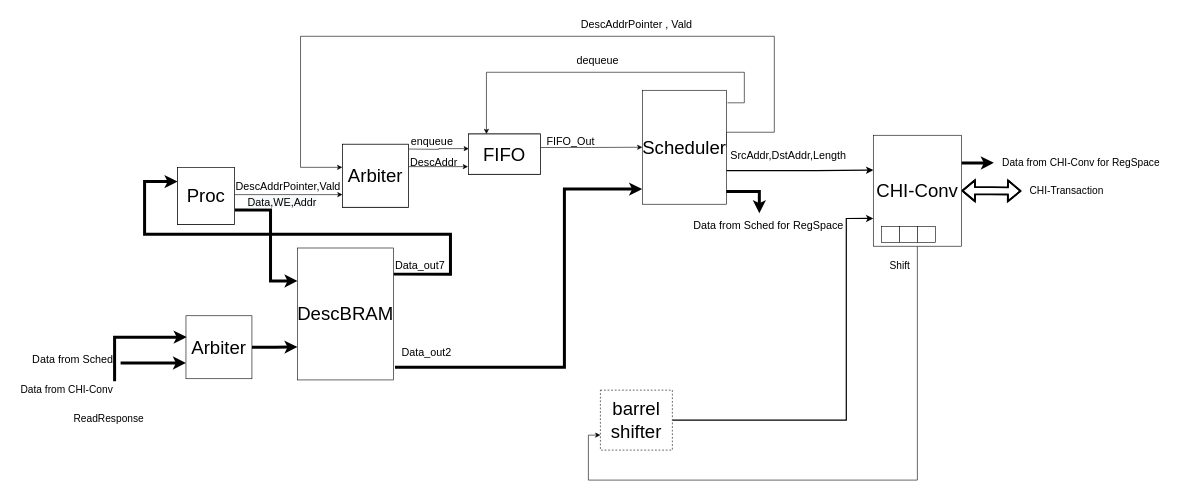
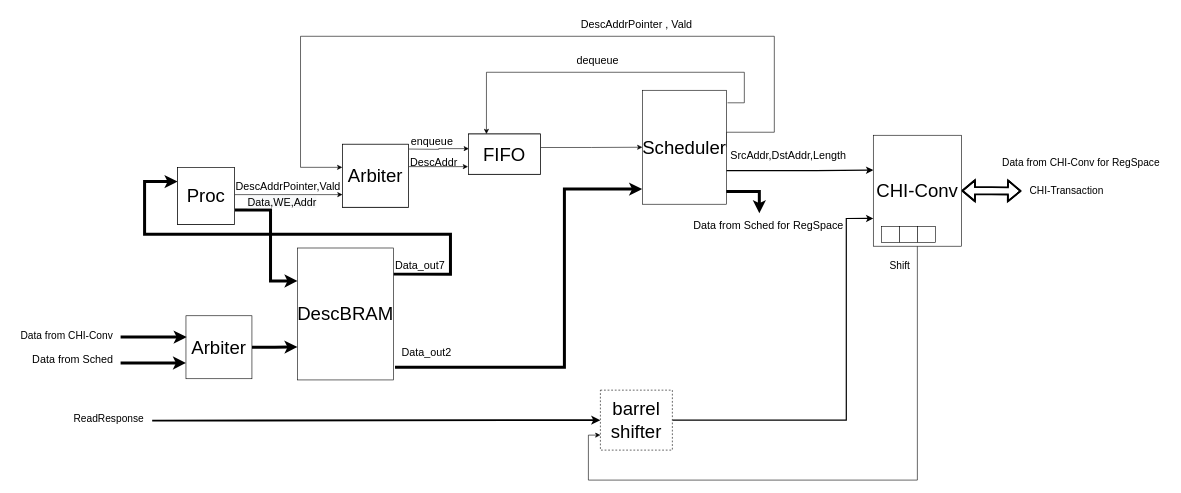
  <mxCell id="0" />
  <mxCell id="1" parent="0" />
  <mxCell id="2" style="edgeStyle=orthogonalEdgeStyle;rounded=0;orthogonalLoop=1;jettySize=auto;html=1;exitX=1;exitY=0.335;exitDx=0;exitDy=0;exitPerimeter=0;fontSize=18;" parent="1" source="3" target="7" edge="1"><mxGeometry relative="1" as="geometry"><Array as="points" /><mxPoint x="1040" y="240" as="targetPoint" /></mxGeometry></mxCell>
  <mxCell id="3" value="FIFO" style="rounded=0;whiteSpace=wrap;html=1;fontSize=18;" parent="1" vertex="1"><mxGeometry x="780" y="223" width="120" height="67" as="geometry" /></mxCell>
  <mxCell id="4" style="edgeStyle=orthogonalEdgeStyle;rounded=0;orthogonalLoop=1;jettySize=auto;html=1;exitX=1;exitY=0.5;exitDx=0;exitDy=0;entryX=-0.003;entryY=0.367;entryDx=0;entryDy=0;entryPerimeter=0;fontSize=18;" parent="1" source="7" target="11" edge="1"><mxGeometry relative="1" as="geometry"><Array as="points"><mxPoint x="1210" y="220" /><mxPoint x="1290" y="220" /><mxPoint x="1290" y="60" /><mxPoint x="500" y="60" /><mxPoint x="500" y="279" /><mxPoint x="570" y="279" /></Array></mxGeometry></mxCell>
  <mxCell id="5" style="edgeStyle=orthogonalEdgeStyle;rounded=0;orthogonalLoop=1;jettySize=auto;html=1;exitX=1.014;exitY=0.11;exitDx=0;exitDy=0;entryX=0.25;entryY=0;entryDx=0;entryDy=0;exitPerimeter=0;fontSize=18;" parent="1" source="7" target="3" edge="1"><mxGeometry relative="1" as="geometry"><mxPoint x="1070" y="261" as="sourcePoint" /><mxPoint x="900" y="261" as="targetPoint" /><Array as="points"><mxPoint x="1240" y="171" /><mxPoint x="1240" y="120" /><mxPoint x="810" y="120" /></Array></mxGeometry></mxCell>
  <mxCell id="6" style="edgeStyle=orthogonalEdgeStyle;rounded=0;orthogonalLoop=1;jettySize=auto;html=1;exitX=1;exitY=0.75;exitDx=0;exitDy=0;fontSize=18;entryX=0;entryY=0.314;entryDx=0;entryDy=0;entryPerimeter=0;strokeWidth=2;" parent="1" target="41" edge="1"><mxGeometry relative="1" as="geometry"><mxPoint x="1350" y="284.176" as="targetPoint" /><mxPoint x="1210" y="284" as="sourcePoint" /><Array as="points"><mxPoint x="1360" y="284" /><mxPoint x="1455" y="283" /></Array></mxGeometry></mxCell>
  <mxCell id="7" value="Scheduler" style="rounded=0;whiteSpace=wrap;html=1;fontSize=31;" parent="1" vertex="1"><mxGeometry x="1070" y="150" width="140" height="190" as="geometry" /></mxCell>
  <mxCell id="8" style="edgeStyle=orthogonalEdgeStyle;rounded=0;orthogonalLoop=1;jettySize=auto;html=1;exitX=1;exitY=0.5;exitDx=0;exitDy=0;entryX=0.006;entryY=0.363;entryDx=0;entryDy=0;entryPerimeter=0;fontSize=18;" parent="1" target="3" edge="1"><mxGeometry relative="1" as="geometry"><mxPoint x="680" y="248" as="sourcePoint" /></mxGeometry></mxCell>
  <mxCell id="9" style="edgeStyle=orthogonalEdgeStyle;rounded=0;orthogonalLoop=1;jettySize=auto;html=1;exitX=0.998;exitY=0.378;exitDx=0;exitDy=0;entryX=-0.006;entryY=0.811;entryDx=0;entryDy=0;entryPerimeter=0;exitPerimeter=0;fontSize=18;" parent="1" source="11" target="3" edge="1"><mxGeometry relative="1" as="geometry"><mxPoint x="680" y="276" as="sourcePoint" /><mxPoint x="780" y="263.5" as="targetPoint" /><Array as="points"><mxPoint x="680" y="277" /><mxPoint x="779" y="277" /></Array></mxGeometry></mxCell>
  <mxCell id="10" style="edgeStyle=orthogonalEdgeStyle;rounded=0;orthogonalLoop=1;jettySize=auto;html=1;entryX=0;entryY=0.75;entryDx=0;entryDy=0;strokeWidth=5;fontSize=18;" parent="1" source="23" target="30" edge="1"><mxGeometry relative="1" as="geometry"><mxPoint x="1211" y="300" as="sourcePoint" /><Array as="points"><mxPoint x="180" y="605" /></Array></mxGeometry></mxCell>
  <mxCell id="11" value="Arbiter" style="rounded=0;whiteSpace=wrap;html=1;fontSize=18;" parent="1" vertex="1"><mxGeometry x="570" y="240" width="110" height="105" as="geometry" /></mxCell>
  <mxCell id="12" value="DescAddr" style="text;html=1;align=center;verticalAlign=middle;resizable=0;points=[];autosize=1;strokeColor=none;fillColor=none;fontSize=18;" parent="1" vertex="1"><mxGeometry x="672" y="250" width="100" height="40" as="geometry" /></mxCell>
  <mxCell id="13" value="enqueue" style="text;html=1;align=center;verticalAlign=middle;resizable=0;points=[];autosize=1;strokeColor=none;fillColor=none;fontSize=18;" parent="1" vertex="1"><mxGeometry x="674" y="215" width="90" height="40" as="geometry" /></mxCell>
  <mxCell id="14" style="edgeStyle=orthogonalEdgeStyle;rounded=0;orthogonalLoop=1;jettySize=auto;html=1;exitX=1;exitY=0.5;exitDx=0;exitDy=0;startArrow=none;fontSize=18;" parent="1" source="16" edge="1"><mxGeometry relative="1" as="geometry"><mxPoint x="570" y="324" as="targetPoint" /><Array as="points"><mxPoint x="390" y="324" /></Array><mxPoint x="427" y="309" as="sourcePoint" /></mxGeometry></mxCell>
  <mxCell id="15" style="edgeStyle=orthogonalEdgeStyle;rounded=0;orthogonalLoop=1;jettySize=auto;html=1;strokeWidth=5;exitX=1;exitY=0.75;exitDx=0;exitDy=0;fontSize=18;entryX=0;entryY=0.25;entryDx=0;entryDy=0;" parent="1" source="16" target="22" edge="1"><mxGeometry relative="1" as="geometry"><mxPoint x="420" y="360" as="sourcePoint" /><mxPoint x="690" y="456.25" as="targetPoint" /><Array as="points"><mxPoint x="450" y="350" /><mxPoint x="450" y="468" /></Array></mxGeometry></mxCell>
  <mxCell id="16" value="Proc" style="whiteSpace=wrap;html=1;aspect=fixed;fontSize=18;" parent="1" vertex="1"><mxGeometry x="295" y="278.5" width="95" height="95" as="geometry" /></mxCell>
  <mxCell id="17" value="DescAddrPointer , Vald" style="text;html=1;align=center;verticalAlign=middle;resizable=0;points=[];autosize=1;strokeColor=none;fillColor=none;fontSize=18;" parent="1" vertex="1"><mxGeometry x="955" y="20" width="210" height="40" as="geometry" /></mxCell>
- <mxCell id="18" value="FIFO_Out" style="text;html=1;align=center;verticalAlign=middle;resizable=0;points=[];autosize=1;strokeColor=none;fillColor=none;fontSize=18;" parent="1" vertex="1"><mxGeometry x="900" y="215" width="100" height="40" as="geometry" /></mxCell>
  <mxCell id="19" value="dequeue" style="text;html=1;align=center;verticalAlign=middle;resizable=0;points=[];autosize=1;strokeColor=none;fillColor=none;fontSize=18;" parent="1" vertex="1"><mxGeometry x="950" width="90" height="40" as="geometry" y="80" /></mxCell>
  <mxCell id="20" style="edgeStyle=orthogonalEdgeStyle;rounded=0;orthogonalLoop=1;jettySize=auto;html=1;exitX=1.016;exitY=0.903;exitDx=0;exitDy=0;strokeWidth=5;fontSize=18;entryX=-0.003;entryY=0.867;entryDx=0;entryDy=0;entryPerimeter=0;exitPerimeter=0;" parent="1" source="22" target="7" edge="1"><mxGeometry relative="1" as="geometry"><Array as="points"><mxPoint x="940" y="612" /><mxPoint x="940" y="315" /></Array></mxGeometry></mxCell>
  <mxCell id="21" style="edgeStyle=orthogonalEdgeStyle;rounded=0;orthogonalLoop=1;jettySize=auto;html=1;entryX=0;entryY=0.25;entryDx=0;entryDy=0;strokeWidth=5;fontSize=18;exitX=1;exitY=0.198;exitDx=0;exitDy=0;exitPerimeter=0;" parent="1" source="22" target="16" edge="1"><mxGeometry relative="1" as="geometry"><Array as="points"><mxPoint x="750" y="457" /><mxPoint x="750" y="390" /><mxPoint x="240" y="390" /><mxPoint x="240" y="302" /></Array></mxGeometry></mxCell>
  <mxCell id="22" value="&lt;font style=&quot;font-size: 31px;&quot;&gt;DescBRAM&lt;/font&gt;" style="rounded=0;whiteSpace=wrap;html=1;fontSize=31;" parent="1" vertex="1"><mxGeometry x="495" y="413" width="160" height="220" as="geometry" /></mxCell>
  <mxCell id="23" value="Data from Sched" style="text;html=1;align=center;verticalAlign=middle;resizable=0;points=[];autosize=1;strokeColor=none;fillColor=none;fontSize=18;" parent="1" vertex="1"><mxGeometry x="40" y="580" width="160" height="40" as="geometry" /></mxCell>
  <mxCell id="24" value="Data_out7" style="text;html=1;align=center;verticalAlign=middle;resizable=0;points=[];autosize=1;strokeColor=none;fillColor=none;fontSize=18;" parent="1" vertex="1"><mxGeometry x="644" y="423" width="110" height="40" as="geometry" /></mxCell>
  <mxCell id="25" value="Data_out2" style="text;html=1;align=center;verticalAlign=middle;resizable=0;points=[];autosize=1;strokeColor=none;fillColor=none;fontSize=18;" parent="1" vertex="1"><mxGeometry x="655" y="568" width="110" height="40" as="geometry" /></mxCell>
  <mxCell id="26" value="&lt;span style=&quot;color: rgb(0, 0, 0); font-family: Helvetica; font-size: 18px; font-style: normal; font-variant-ligatures: normal; font-variant-caps: normal; font-weight: 400; letter-spacing: normal; orphans: 2; text-align: center; text-indent: 0px; text-transform: none; widows: 2; word-spacing: 0px; -webkit-text-stroke-width: 0px; background-color: rgb(248, 249, 250); text-decoration-thickness: initial; text-decoration-style: initial; text-decoration-color: initial; float: none; display: inline !important;&quot;&gt;Data,WE,Addr&lt;/span&gt;" style="text;whiteSpace=wrap;html=1;fontSize=18;" parent="1" vertex="1"><mxGeometry x="410" y="320" width="110" height="40" as="geometry" /></mxCell>
  <mxCell id="27" value="SrcAddr,DstAddr,Length" style="text;html=1;align=center;verticalAlign=middle;resizable=0;points=[];autosize=1;strokeColor=none;fillColor=none;fontSize=18;" parent="1" vertex="1"><mxGeometry x="1203" y="239" width="220" height="40" as="geometry" /></mxCell>
  <mxCell id="28" value="DescAddrPointer,Vald" style="text;html=1;align=center;verticalAlign=middle;resizable=0;points=[];autosize=1;strokeColor=none;fillColor=none;fontSize=18;" parent="1" vertex="1"><mxGeometry x="379" y="290" width="200" height="40" as="geometry" /></mxCell>
  <mxCell id="29" style="edgeStyle=orthogonalEdgeStyle;rounded=0;orthogonalLoop=1;jettySize=auto;html=1;exitX=1;exitY=0.5;exitDx=0;exitDy=0;entryX=0;entryY=0.75;entryDx=0;entryDy=0;fontSize=18;strokeWidth=5;" parent="1" source="30" target="22" edge="1"><mxGeometry relative="1" as="geometry" /></mxCell>
  <mxCell id="30" value="Arbiter" style="rounded=0;whiteSpace=wrap;html=1;fontSize=31;" parent="1" vertex="1"><mxGeometry x="309" y="526" width="110" height="105" as="geometry" /></mxCell>
  <mxCell id="31" value="Proc" style="whiteSpace=wrap;html=1;aspect=fixed;fontSize=18;" parent="1" vertex="1"><mxGeometry x="295" y="278.5" width="95" height="95" as="geometry" /></mxCell>
  <mxCell id="32" value="Arbiter" style="rounded=0;whiteSpace=wrap;html=1;fontSize=18;" parent="1" vertex="1"><mxGeometry x="570" y="240" width="110" height="105" as="geometry" /></mxCell>
  <mxCell id="33" value="FIFO" style="rounded=0;whiteSpace=wrap;html=1;fontSize=18;" parent="1" vertex="1"><mxGeometry x="780" y="223" width="120" height="67" as="geometry" /></mxCell>
  <mxCell id="34" value="Proc" style="whiteSpace=wrap;html=1;aspect=fixed;fontSize=31;" parent="1" vertex="1"><mxGeometry x="295" y="278.5" width="95" height="95" as="geometry" /></mxCell>
  <mxCell id="35" value="Arbiter" style="rounded=0;whiteSpace=wrap;html=1;fontSize=31;" parent="1" vertex="1"><mxGeometry x="570" y="240" width="110" height="105" as="geometry" /></mxCell>
  <mxCell id="36" value="FIFO" style="rounded=0;whiteSpace=wrap;html=1;fontSize=31;" parent="1" vertex="1"><mxGeometry x="780" y="223" width="120" height="67" as="geometry" /></mxCell>
  <mxCell id="37" style="edgeStyle=orthogonalEdgeStyle;rounded=0;orthogonalLoop=1;jettySize=auto;html=1;fontSize=31;strokeWidth=5;entryX=0.011;entryY=0.339;entryDx=0;entryDy=0;entryPerimeter=0;" parent="1" source="48" target="30" edge="1"><mxGeometry relative="1" as="geometry"><mxPoint x="860" y="830" as="targetPoint" /><Array as="points"><mxPoint x="190" y="562" /><mxPoint x="190" y="562" /></Array></mxGeometry></mxCell>
- <mxCell id="38" style="edgeStyle=orthogonalEdgeStyle;rounded=0;orthogonalLoop=1;jettySize=auto;html=1;exitX=1;exitY=0.25;exitDx=0;exitDy=0;fontSize=17;strokeWidth=5;" parent="1" source="41" target="50" edge="1"><mxGeometry relative="1" as="geometry" /></mxCell>
  <mxCell id="39" style="edgeStyle=orthogonalEdgeStyle;rounded=0;orthogonalLoop=1;jettySize=auto;html=1;exitX=1;exitY=0.5;exitDx=0;exitDy=0;fontSize=13;strokeWidth=3;shape=flexArrow;startArrow=block;" parent="1" source="41" target="52" edge="1"><mxGeometry relative="1" as="geometry"><mxPoint x="1662" y="316" as="targetPoint" /><mxPoint x="1602" y="318.5" as="sourcePoint" /><Array as="points" /></mxGeometry></mxCell>
  <mxCell id="40" style="edgeStyle=orthogonalEdgeStyle;rounded=0;orthogonalLoop=1;jettySize=auto;html=1;exitX=0.5;exitY=1;exitDx=0;exitDy=0;fontSize=17;strokeWidth=1;entryX=0;entryY=0.75;entryDx=0;entryDy=0;" parent="1" source="41" target="44" edge="1"><mxGeometry relative="1" as="geometry"><mxPoint x="1430" y="470" as="targetPoint" /><Array as="points"><mxPoint x="1529" y="800" /><mxPoint x="980" y="800" /><mxPoint x="980" y="725" /></Array></mxGeometry></mxCell>
  <mxCell id="41" value="CHI-Conv" style="rounded=0;whiteSpace=wrap;html=1;fontSize=31;" parent="1" vertex="1"><mxGeometry x="1455" y="225" width="147" height="185" as="geometry" /></mxCell>
  <mxCell id="42" style="edgeStyle=orthogonalEdgeStyle;rounded=0;orthogonalLoop=1;jettySize=auto;html=1;exitX=1;exitY=0.5;exitDx=0;exitDy=0;entryX=0;entryY=0.75;entryDx=0;entryDy=0;fontSize=17;strokeWidth=2;" parent="1" source="44" target="41" edge="1"><mxGeometry relative="1" as="geometry"><Array as="points"><mxPoint x="1410" y="700" /><mxPoint x="1410" y="364" /></Array></mxGeometry></mxCell>
+ <mxCell id="43" style="edgeStyle=orthogonalEdgeStyle;rounded=0;orthogonalLoop=1;jettySize=auto;html=1;exitX=1.019;exitY=0.592;exitDx=0;exitDy=0;fontSize=17;strokeWidth=3;entryX=0;entryY=0.5;entryDx=0;entryDy=0;exitPerimeter=0;" parent="1" source="54" target="44" edge="1"><mxGeometry relative="1" as="geometry"><mxPoint x="520" y="710" as="sourcePoint" /><Array as="points"><mxPoint x="253" y="700" /></Array></mxGeometry></mxCell>
  <mxCell id="44" value="barrel shifter" style="rounded=0;whiteSpace=wrap;html=1;fontSize=31;dashed=1;" parent="1" vertex="1"><mxGeometry x="1000" y="650" width="120" height="100" as="geometry" /></mxCell>
  <mxCell id="45" value="" style="rounded=0;whiteSpace=wrap;html=1;fontSize=31;" parent="1" vertex="1"><mxGeometry x="1468.5" y="377" width="30" height="27" as="geometry" /></mxCell>
  <mxCell id="46" value="" style="rounded=0;whiteSpace=wrap;html=1;fontSize=31;" parent="1" vertex="1"><mxGeometry x="1498.5" y="377" width="30" height="27" as="geometry" /></mxCell>
  <mxCell id="47" value="" style="rounded=0;whiteSpace=wrap;html=1;fontSize=31;" parent="1" vertex="1"><mxGeometry x="1528.5" y="377" width="30" height="27" as="geometry" /></mxCell>
- <mxCell id="48" value="&lt;font style=&quot;font-size: 17px;&quot;&gt;Data from CHI-Conv&lt;/font&gt;" style="text;html=1;align=center;verticalAlign=middle;resizable=0;points=[];autosize=1;strokeColor=none;fillColor=none;fontSize=16;" parent="1" vertex="1"><mxGeometry x="20" y="635" width="180" height="30" as="geometry" /></mxCell>
+ <mxCell id="48" value="&lt;font style=&quot;font-size: 17px;&quot;&gt;Data from CHI-Conv&lt;/font&gt;" style="text;html=1;align=center;verticalAlign=middle;resizable=0;points=[];autosize=1;strokeColor=none;fillColor=none;fontSize=16;" parent="1" vertex="1"><mxGeometry x="20" y="545" width="180" height="30" as="geometry" /></mxCell>
  <mxCell id="49" style="edgeStyle=orthogonalEdgeStyle;rounded=0;orthogonalLoop=1;jettySize=auto;html=1;fontSize=31;strokeWidth=5;" parent="1" source="7" target="51" edge="1"><mxGeometry relative="1" as="geometry"><mxPoint x="1220" y="318.745" as="sourcePoint" /><mxPoint x="1280" y="319" as="targetPoint" /><Array as="points"><mxPoint x="1265" y="319" /></Array></mxGeometry></mxCell>
  <mxCell id="50" value="&lt;font style=&quot;font-size: 17px;&quot;&gt;Data from CHI-Conv for RegSpace&lt;/font&gt;" style="text;html=1;align=center;verticalAlign=middle;resizable=0;points=[];autosize=1;strokeColor=none;fillColor=none;fontSize=16;" parent="1" vertex="1"><mxGeometry x="1656" y="256" width="290" height="30" as="geometry" /></mxCell>
  <mxCell id="51" value="Data from Sched for RegSpace" style="text;html=1;align=center;verticalAlign=middle;resizable=0;points=[];autosize=1;strokeColor=none;fillColor=none;fontSize=18;" parent="1" vertex="1"><mxGeometry x="1145" y="355" width="270" height="40" as="geometry" /></mxCell>
  <mxCell id="52" value="CHI-Transaction" style="text;html=1;align=center;verticalAlign=middle;resizable=0;points=[];autosize=1;strokeColor=none;fillColor=none;fontSize=17;" parent="1" vertex="1"><mxGeometry x="1702" y="303" width="150" height="30" as="geometry" /></mxCell>
  <mxCell id="53" value="Shift" style="text;html=1;align=center;verticalAlign=middle;resizable=0;points=[];autosize=1;strokeColor=none;fillColor=none;fontSize=17;" parent="1" vertex="1"><mxGeometry x="1468.5" y="428" width="60" height="30" as="geometry" /></mxCell>
  <mxCell id="54" value="ReadResponse" style="text;html=1;align=center;verticalAlign=middle;resizable=0;points=[];autosize=1;strokeColor=none;fillColor=none;fontSize=17;" parent="1" vertex="1"><mxGeometry x="110" y="683" width="140" height="30" as="geometry" /></mxCell>
